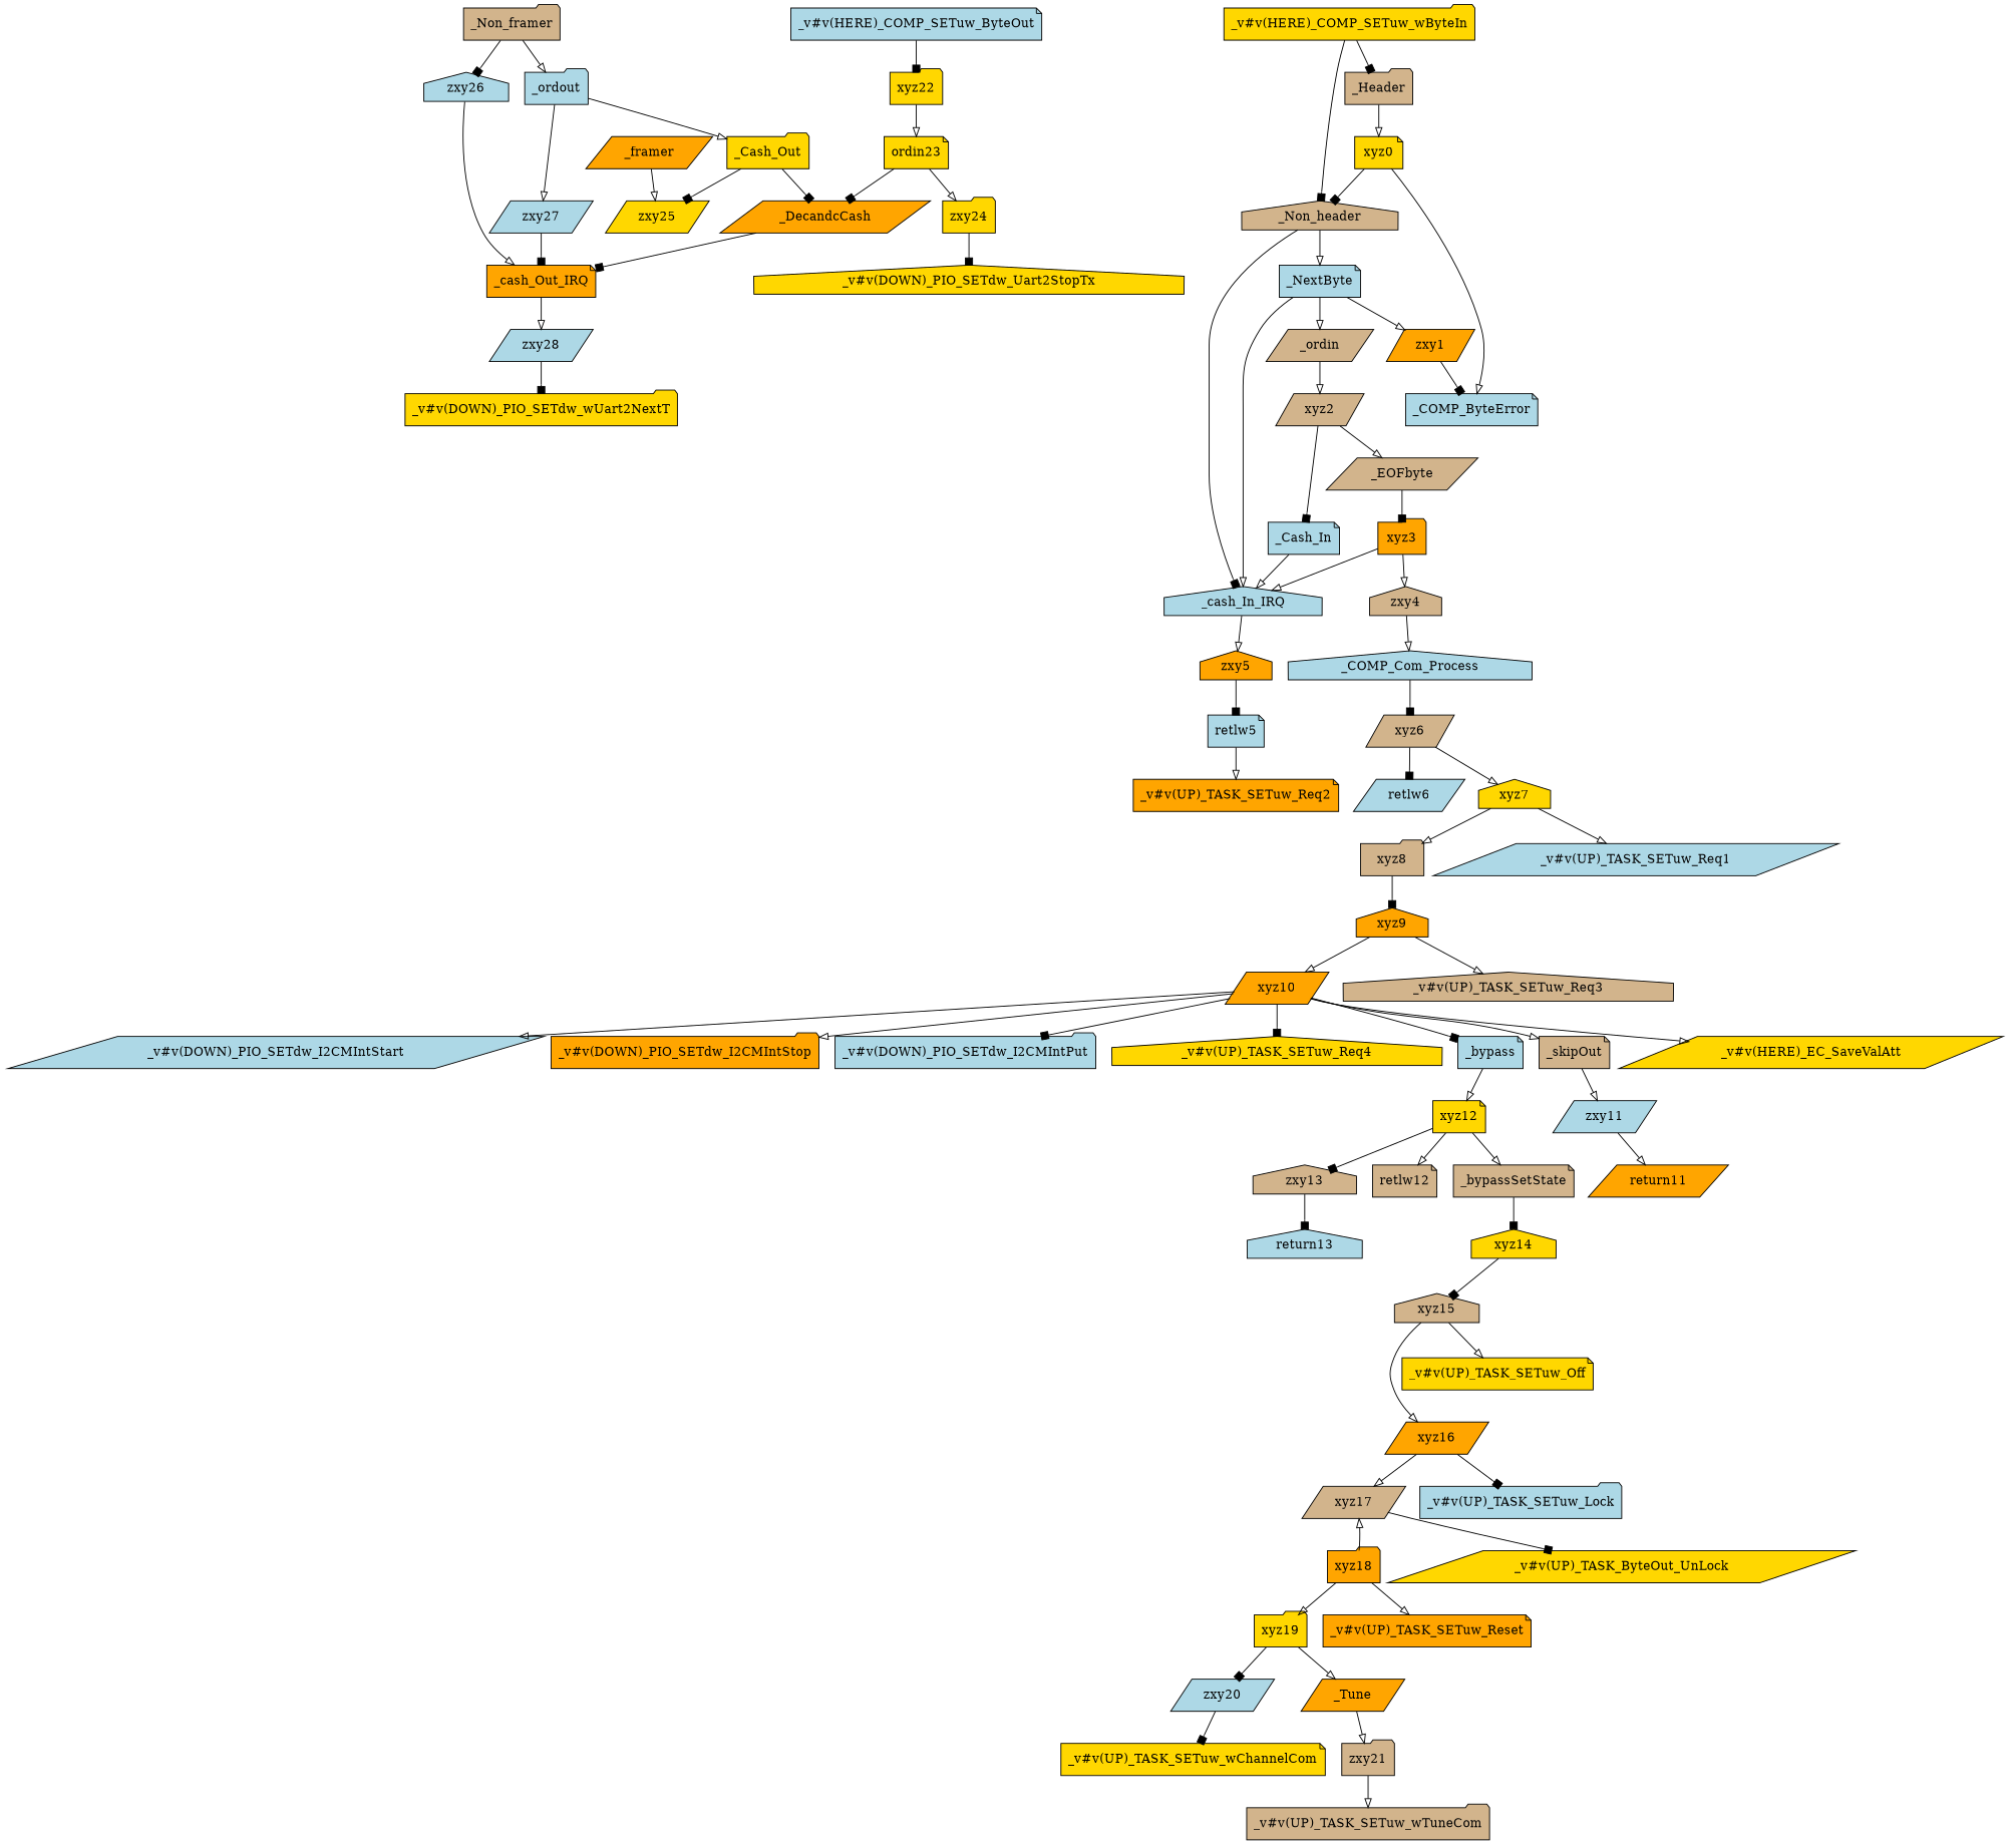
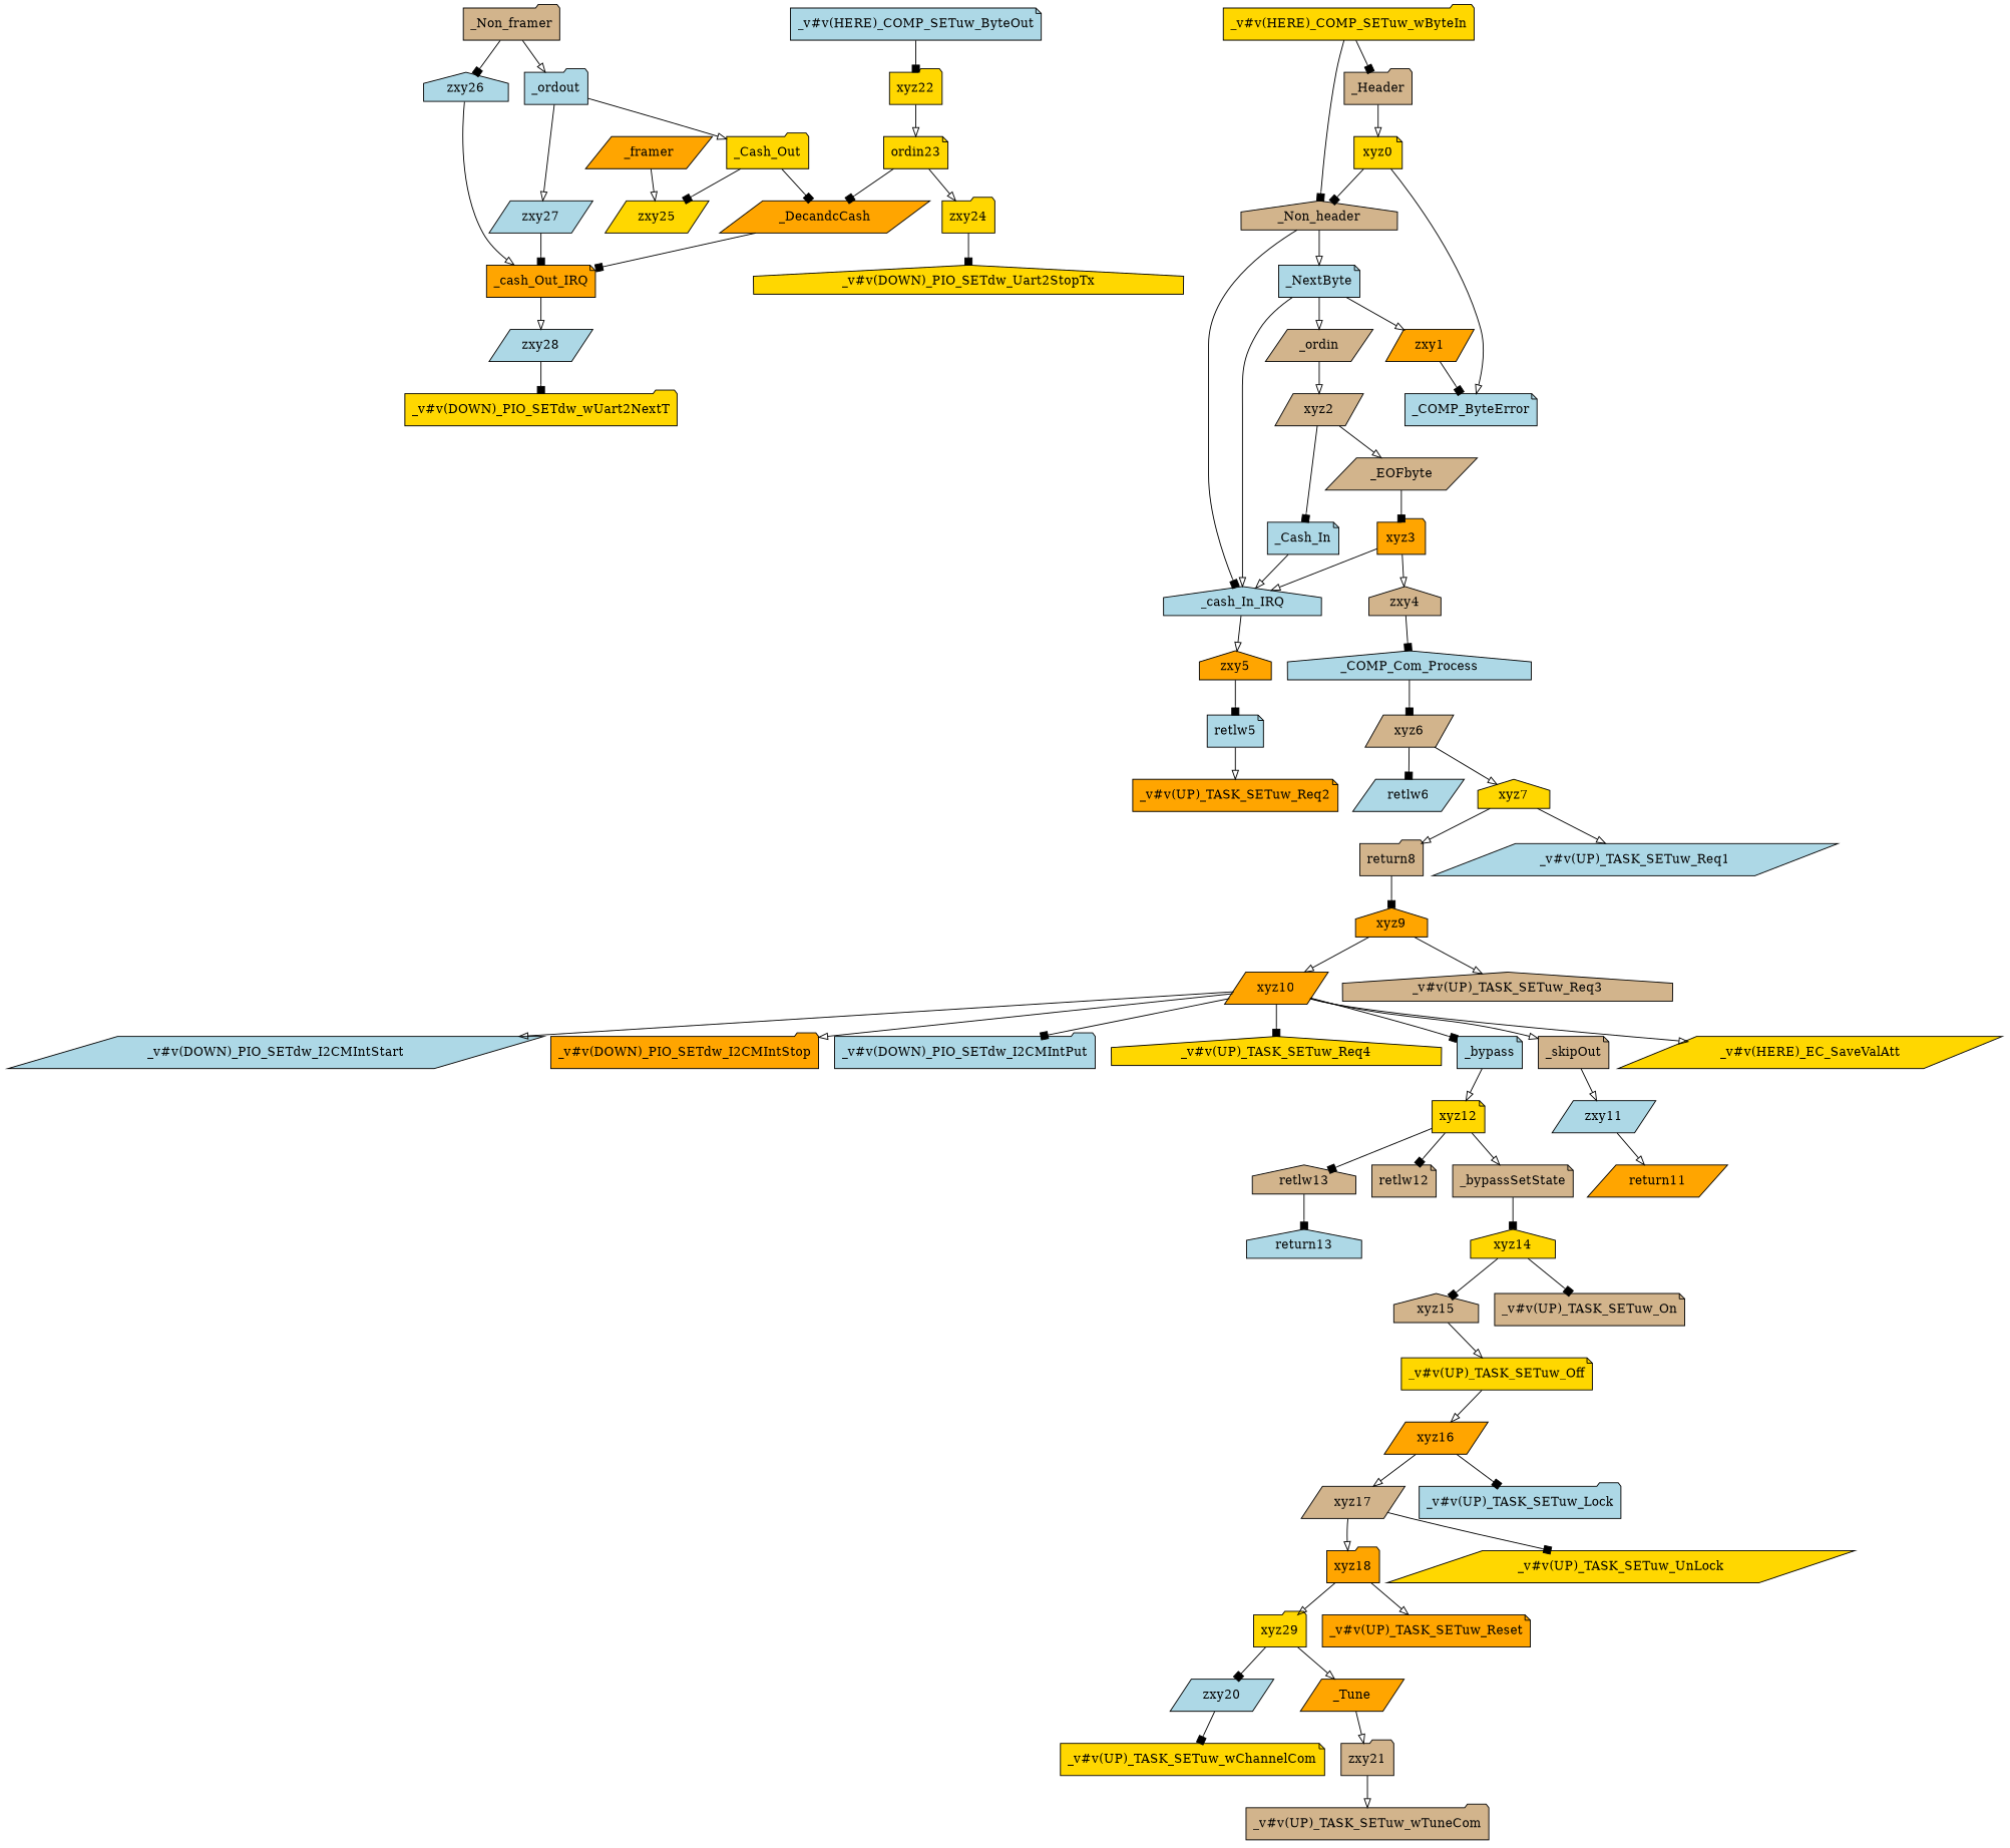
  digraph {
    node [fillcolor=lightblue shape=parallelogram style=filled]
    edge [arrowhead=onormal]
    zxy27
    _cash_Out_IRQ [fillcolor=orange shape=note]
    zxy28
    zxy5 [fillcolor=orange shape=house]
    retlw5 [shape=note]
    "_v#v(UP)_TASK_SETuw_Req2" [fillcolor=orange shape=note]
-   xyz19 [fillcolor=gold shape=folder]
+   xyz19 [fillcolor=gold shape=folder label=xyz29]
    zxy20
    _Tune [fillcolor=orange]
    "_v#v(UP)_TASK_SETuw_wChannelCom" [fillcolor=gold shape=note]
    zxy21 [fillcolor=tan shape=folder]
    xyz18 [fillcolor=orange shape=folder]
    "_v#v(UP)_TASK_SETuw_Reset" [fillcolor=orange shape=note]
    xyz3 [fillcolor=orange shape=folder]
    _EOFbyte [fillcolor=tan]
    _cash_In_IRQ [shape=house]
    zxy4 [fillcolor=tan shape=house]
    xyz10 [fillcolor=orange]
    "_v#v(DOWN)_PIO_SETdw_I2CMIntStart"
    "_v#v(DOWN)_PIO_SETdw_I2CMIntStop" [fillcolor=orange shape=folder]
    "_v#v(DOWN)_PIO_SETdw_I2CMIntPut" [shape=folder]
    "_v#v(UP)_TASK_SETuw_Req4" [fillcolor=gold shape=house]
    _bypass [shape=note]
    _skipOut [fillcolor=tan shape=note]
    "_v#v(HERE)_EC_SaveValAtt" [fillcolor=gold]
    xyz12 [fillcolor=gold shape=note]
    zxy11
    xyz17 [fillcolor=tan]
-   "_v#v(UP)_TASK_SETuw_UnLock" [fillcolor=gold label="_v#v(UP)_TASK_ByteOut_UnLock"]
+   "_v#v(UP)_TASK_SETuw_UnLock" [fillcolor=gold]
    "_v#v(DOWN)_PIO_SETdw_wUart2NextT" [fillcolor=gold shape=folder]
    xyz15 [fillcolor=tan shape=house]
    "_v#v(UP)_TASK_SETuw_Off" [fillcolor=gold shape=note]
    xyz16 [fillcolor=orange]
    "_v#v(UP)_TASK_SETuw_Lock" [shape=folder]
    xyz2 [fillcolor=tan]
    _Cash_In [shape=note]
    _DecandcCash [fillcolor=orange]
    zxy1 [fillcolor=orange]
    _COMP_ByteError [shape=note]
    _Cash_Out [fillcolor=gold shape=folder]
    zxy25 [fillcolor=gold]
    xyz0 [fillcolor=gold shape=note]
    _Non_header [fillcolor=tan shape=house]
    _NextByte [shape=note]
    _framer [fillcolor=orange]
    _Non_framer [fillcolor=tan shape=folder]
    zxy26 [shape=house]
    _ordout [shape=folder]
    _ordin [fillcolor=tan]
    xyz22 [fillcolor=gold shape=folder]
    n51 [fillcolor=gold label=ordin23 shape=note]
    zxy24 [fillcolor=gold shape=folder]
    _COMP_Com_Process [shape=house]
    xyz6 [fillcolor=tan]
    xyz7 [fillcolor=gold shape=house]
    retlw6
    retlw12 [fillcolor=tan shape=note]
    _bypassSetState [fillcolor=tan shape=note]
-   zxy13 [fillcolor=tan shape=house]
+   zxy13 [fillcolor=tan shape=house label=retlw13]
    xyz14 [fillcolor=gold shape=house]
    return13 [shape=house]
    "_v#v(DOWN)_PIO_SETdw_Uart2StopTx" [fillcolor=gold shape=house]
    "_v#v(UP)_TASK_SETuw_wTuneCom" [fillcolor=tan shape=folder]
    "_v#v(HERE)_COMP_SETuw_ByteOut" [shape=note]
    return11 [fillcolor=orange]
+   "_v#v(UP)_TASK_SETuw_On" [fillcolor=tan shape=note]
    xyz9 [fillcolor=orange shape=house]
    "_v#v(UP)_TASK_SETuw_Req3" [fillcolor=tan shape=house]
-   xyz8 [fillcolor=tan shape=folder]
+   xyz8 [fillcolor=tan shape=folder label=return8]
    "_v#v(UP)_TASK_SETuw_Req1"
    "_v#v(HERE)_COMP_SETuw_wByteIn" [fillcolor=gold shape=folder]
    _Header [fillcolor=tan shape=folder]
    zxy27 -> _cash_Out_IRQ [arrowhead=box]
    _cash_Out_IRQ -> zxy28
    zxy28 -> "_v#v(DOWN)_PIO_SETdw_wUart2NextT" [arrowhead=box]
    zxy5 -> retlw5 [arrowhead=box]
    retlw5 -> "_v#v(UP)_TASK_SETuw_Req2"
    xyz19 -> zxy20 [arrowhead=box]
    xyz19 -> _Tune
    zxy20 -> "_v#v(UP)_TASK_SETuw_wChannelCom" [arrowhead=box]
    _Tune -> zxy21
    zxy21 -> "_v#v(UP)_TASK_SETuw_wTuneCom"
    xyz18 -> xyz19
    xyz18 -> "_v#v(UP)_TASK_SETuw_Reset"
    xyz3 -> _cash_In_IRQ
    xyz3 -> zxy4
    _EOFbyte -> xyz3 [arrowhead=box]
    _cash_In_IRQ -> zxy5
-   zxy4 -> _COMP_Com_Process
+   zxy4 -> _COMP_Com_Process [arrowhead=box]
    xyz10 -> "_v#v(DOWN)_PIO_SETdw_I2CMIntStart"
    xyz10 -> "_v#v(DOWN)_PIO_SETdw_I2CMIntStop"
    xyz10 -> "_v#v(DOWN)_PIO_SETdw_I2CMIntPut" [arrowhead=box]
    xyz10 -> "_v#v(UP)_TASK_SETuw_Req4" [arrowhead=box]
    xyz10 -> _bypass [arrowhead=box]
    xyz10 -> _skipOut
    xyz10 -> "_v#v(HERE)_EC_SaveValAtt"
    _bypass -> xyz12
    _skipOut -> zxy11
-   xyz12 -> retlw12
+   xyz12 -> retlw12 [arrowhead=box]
    xyz12 -> _bypassSetState
    xyz12 -> zxy13 [arrowhead=box]
    zxy11 -> return11
-   xyz18 -> xyz17
+   xyz17 -> xyz18
    xyz17 -> "_v#v(UP)_TASK_SETuw_UnLock" [arrowhead=box]
    xyz15 -> "_v#v(UP)_TASK_SETuw_Off"
-   xyz15 -> xyz16
+   "_v#v(UP)_TASK_SETuw_Off" -> xyz16
    xyz16 -> xyz17
    xyz16 -> "_v#v(UP)_TASK_SETuw_Lock" [arrowhead=box]
    xyz2 -> _EOFbyte
    xyz2 -> _Cash_In [arrowhead=box]
    _Cash_In -> _cash_In_IRQ
    _DecandcCash -> _cash_Out_IRQ [arrowhead=box]
    zxy1 -> _COMP_ByteError [arrowhead=box]
    _Cash_Out -> _DecandcCash [arrowhead=box]
    _Cash_Out -> zxy25 [arrowhead=box]
    xyz0 -> _COMP_ByteError
    xyz0 -> _Non_header [arrowhead=box]
    _Non_header -> _cash_In_IRQ [arrowhead=box]
    _Non_header -> _NextByte
    _NextByte -> _cash_In_IRQ
    _NextByte -> zxy1
    _NextByte -> _ordin
    _framer -> zxy25
    _Non_framer -> zxy26 [arrowhead=box]
    _Non_framer -> _ordout
    zxy26 -> _cash_Out_IRQ
    _ordout -> zxy27
    _ordout -> _Cash_Out
    _ordin -> xyz2
    xyz22 -> n51
    n51 -> _DecandcCash [arrowhead=box]
    n51 -> zxy24
    zxy24 -> "_v#v(DOWN)_PIO_SETdw_Uart2StopTx" [arrowhead=box]
    _COMP_Com_Process -> xyz6 [arrowhead=box]
    xyz6 -> xyz7
    xyz6 -> retlw6 [arrowhead=box]
    xyz7 -> xyz8
    xyz7 -> "_v#v(UP)_TASK_SETuw_Req1"
    _bypassSetState -> xyz14 [arrowhead=box]
    zxy13 -> return13 [arrowhead=box]
    xyz14 -> xyz15 [arrowhead=box]
+   xyz14 -> "_v#v(UP)_TASK_SETuw_On" [arrowhead=box]
    "_v#v(HERE)_COMP_SETuw_ByteOut" -> xyz22 [arrowhead=box]
    xyz9 -> xyz10
    xyz9 -> "_v#v(UP)_TASK_SETuw_Req3"
    xyz8 -> xyz9 [arrowhead=box]
    "_v#v(HERE)_COMP_SETuw_wByteIn" -> _Non_header [arrowhead=box]
    "_v#v(HERE)_COMP_SETuw_wByteIn" -> _Header [arrowhead=box]
    _Header -> xyz0
  }
